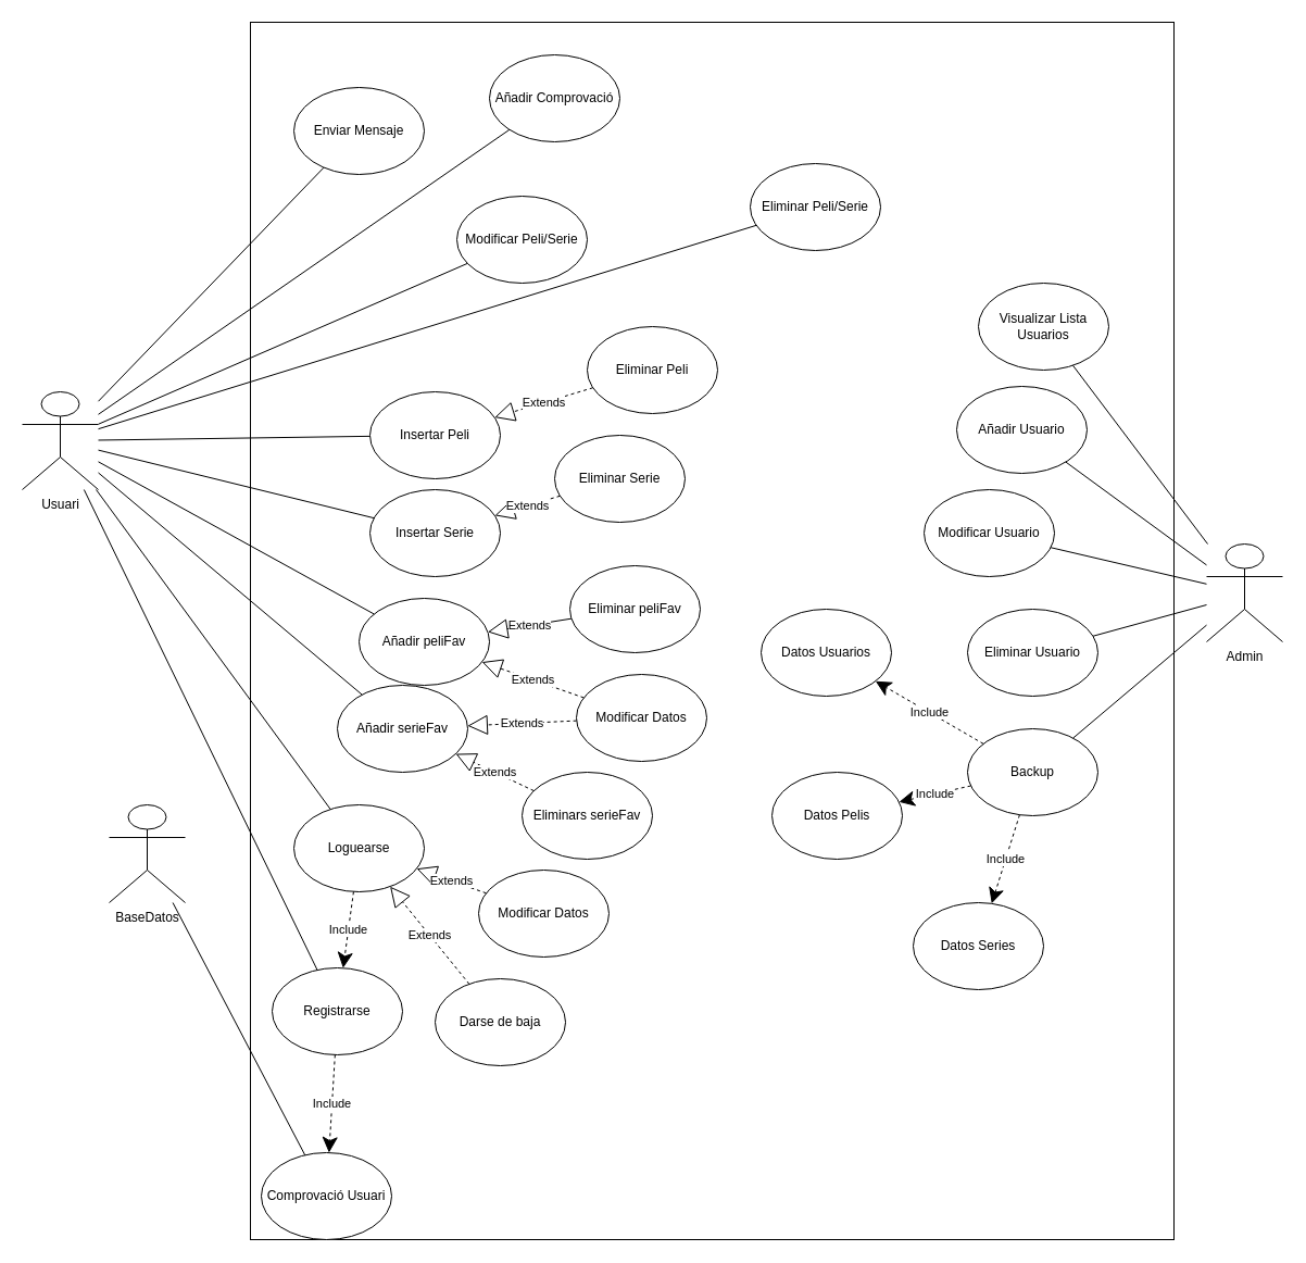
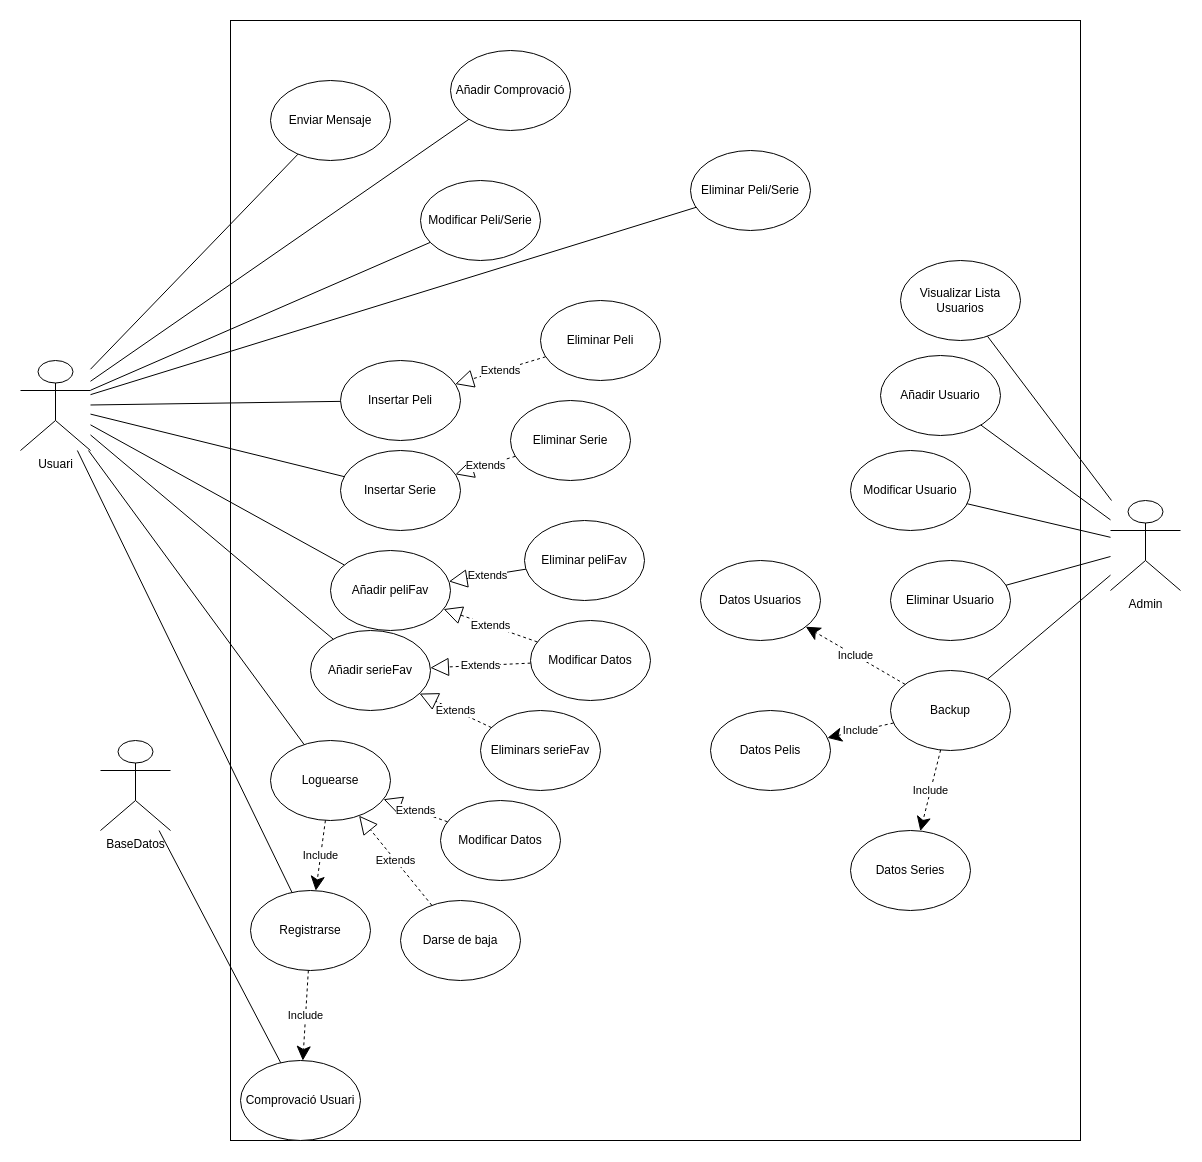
  <mxCell id="0" />
  <mxCell id="1" parent="0" />
  <mxCell id="2" value="" style="rounded=0;whiteSpace=wrap;html=1;" vertex="1" parent="1"><mxGeometry y="20" width="850" height="1120" as="geometry" x="230" /></mxCell>
  <mxCell id="3" value="Usuari" style="shape=umlActor;verticalLabelPosition=bottom;verticalAlign=top;html=1;outlineConnect=0;" vertex="1" parent="1"><mxGeometry x="20" y="360" width="70" height="90" as="geometry" /></mxCell>
  <mxCell id="4" value="Registrarse" style="ellipse;whiteSpace=wrap;html=1;" vertex="1" parent="1"><mxGeometry x="250" y="890" width="120" height="80" as="geometry" /></mxCell>
  <mxCell id="5" value="Loguearse" style="ellipse;whiteSpace=wrap;html=1;" vertex="1" parent="1"><mxGeometry x="270" y="740" width="120" height="80" as="geometry" /></mxCell>
  <mxCell id="6" value="" style="endArrow=none;html=1;rounded=0;" edge="1" parent="1" source="3" target="5"><mxGeometry width="50" height="50" relative="1" as="geometry"><mxPoint x="620" y="610" as="sourcePoint" /><mxPoint x="670" y="560" as="targetPoint" /></mxGeometry></mxCell>
  <mxCell id="7" value="" style="endArrow=none;html=1;rounded=0;" edge="1" parent="1" source="3" target="4"><mxGeometry width="50" height="50" relative="1" as="geometry"><mxPoint x="210" y="392" as="sourcePoint" /><mxPoint x="298" y="359" as="targetPoint" /></mxGeometry></mxCell>
  <mxCell id="8" value="Include" style="endArrow=classic;endSize=12;dashed=1;html=1;rounded=0;endFill=1;" edge="1" parent="1" source="5" target="4"><mxGeometry width="160" relative="1" as="geometry"><mxPoint x="560" y="580" as="sourcePoint" /><mxPoint x="120" y="630" as="targetPoint" /><mxPoint as="offset" /></mxGeometry></mxCell>
  <mxCell id="9" value="Modificar Datos" style="ellipse;whiteSpace=wrap;html=1;" vertex="1" parent="1"><mxGeometry x="440" y="800" width="120" height="80" as="geometry" /></mxCell>
  <mxCell id="10" value="Darse de baja" style="ellipse;whiteSpace=wrap;html=1;" vertex="1" parent="1"><mxGeometry x="400" y="900" width="120" height="80" as="geometry" /></mxCell>
  <mxCell id="11" value="Extends" style="endArrow=block;endSize=16;endFill=0;html=1;rounded=0;dashed=1;" edge="1" parent="1" source="9" target="5"><mxGeometry x="0.005" width="160" relative="1" as="geometry"><mxPoint x="560" y="410" as="sourcePoint" /><mxPoint x="720" y="410" as="targetPoint" /><mxPoint as="offset" /></mxGeometry></mxCell>
  <mxCell id="12" value="Extends" style="endArrow=block;endSize=16;endFill=0;html=1;rounded=0;dashed=1;" edge="1" parent="1" source="10" target="5"><mxGeometry width="160" relative="1" as="geometry"><mxPoint x="309" y="238" as="sourcePoint" /><mxPoint x="341" y="302" as="targetPoint" /></mxGeometry></mxCell>
  <mxCell id="13" value="Comprovació Usuari" style="ellipse;whiteSpace=wrap;html=1;" vertex="1" parent="1"><mxGeometry x="240" y="1060" width="120" height="80" as="geometry" /></mxCell>
  <mxCell id="14" value="Include" style="endArrow=classic;endSize=12;dashed=1;html=1;rounded=0;endFill=1;" edge="1" parent="1" source="4" target="13"><mxGeometry width="160" relative="1" as="geometry"><mxPoint x="360" y="380" as="sourcePoint" /><mxPoint x="360" y="440" as="targetPoint" /><mxPoint as="offset" /></mxGeometry></mxCell>
  <mxCell id="15" value="BaseDatos" style="shape=umlActor;verticalLabelPosition=bottom;verticalAlign=top;html=1;outlineConnect=0;" vertex="1" parent="1"><mxGeometry x="100" y="740" width="70" height="90" as="geometry" /></mxCell>
  <mxCell id="16" value="" style="endArrow=none;html=1;rounded=0;" edge="1" parent="1" source="15" target="13"><mxGeometry width="50" height="50" relative="1" as="geometry"><mxPoint x="210" y="419" as="sourcePoint" /><mxPoint x="309" y="459" as="targetPoint" /></mxGeometry></mxCell>
  <mxCell id="17" value="Insertar Peli" style="ellipse;whiteSpace=wrap;html=1;" vertex="1" parent="1"><mxGeometry x="340" y="360" width="120" height="80" as="geometry" /></mxCell>
  <mxCell id="18" value="Insertar Serie" style="ellipse;whiteSpace=wrap;html=1;" vertex="1" parent="1"><mxGeometry x="340" y="450" width="120" height="80" as="geometry" /></mxCell>
  <mxCell id="19" value="" style="endArrow=none;html=1;rounded=0;" edge="1" parent="1" source="3" target="17"><mxGeometry width="50" height="50" relative="1" as="geometry"><mxPoint x="210" y="377" as="sourcePoint" /><mxPoint x="281" y="321" as="targetPoint" /></mxGeometry></mxCell>
  <mxCell id="20" value="Modificar Peli/Serie" style="ellipse;whiteSpace=wrap;html=1;" vertex="1" parent="1"><mxGeometry x="420" y="180" width="120" height="80" as="geometry" /></mxCell>
  <mxCell id="21" value="Eliminar Peli/Serie" style="ellipse;whiteSpace=wrap;html=1;" vertex="1" parent="1"><mxGeometry x="690" y="150" width="120" height="80" as="geometry" /></mxCell>
  <mxCell id="22" value="" style="endArrow=none;html=1;rounded=0;" edge="1" parent="1" source="3" target="21"><mxGeometry width="50" height="50" relative="1" as="geometry"><mxPoint x="210" y="379" as="sourcePoint" /><mxPoint x="410" y="230" as="targetPoint" /></mxGeometry></mxCell>
  <mxCell id="23" value="" style="endArrow=none;html=1;rounded=0;" edge="1" parent="1" source="3" target="20"><mxGeometry width="50" height="50" relative="1" as="geometry"><mxPoint x="220" y="389" as="sourcePoint" /><mxPoint x="420" y="240" as="targetPoint" /></mxGeometry></mxCell>
  <mxCell id="24" value="Añadir peliFav" style="ellipse;whiteSpace=wrap;html=1;" vertex="1" parent="1"><mxGeometry x="330" y="550" width="120" height="80" as="geometry" /></mxCell>
  <mxCell id="25" value="Añadir serieFav" style="ellipse;whiteSpace=wrap;html=1;" vertex="1" parent="1"><mxGeometry x="310" y="630" width="120" height="80" as="geometry" /></mxCell>
  <mxCell id="26" value="" style="endArrow=none;html=1;rounded=0;" edge="1" parent="1" source="3" target="24"><mxGeometry width="50" height="50" relative="1" as="geometry"><mxPoint x="210" y="395" as="sourcePoint" /><mxPoint x="355" y="355" as="targetPoint" /></mxGeometry></mxCell>
  <mxCell id="27" value="" style="endArrow=none;html=1;rounded=0;" edge="1" parent="1" source="3" target="25"><mxGeometry width="50" height="50" relative="1" as="geometry"><mxPoint x="220" y="405" as="sourcePoint" /><mxPoint x="365" y="365" as="targetPoint" /></mxGeometry></mxCell>
  <mxCell id="28" value="Eliminar peliFav" style="ellipse;whiteSpace=wrap;html=1;" vertex="1" parent="1"><mxGeometry x="524" y="520" width="120" height="80" as="geometry" /></mxCell>
  <mxCell id="29" value="Eliminars serieFav" style="ellipse;whiteSpace=wrap;html=1;" vertex="1" parent="1"><mxGeometry x="480" y="710" width="120" height="80" as="geometry" /></mxCell>
  <mxCell id="30" value="Extends" style="endArrow=block;endSize=16;endFill=0;html=1;rounded=0;dashed=1;" edge="1" parent="1" source="29" target="25"><mxGeometry x="0.005" width="160" relative="1" as="geometry"><mxPoint x="500" y="700" as="sourcePoint" /><mxPoint x="420" y="640" as="targetPoint" /><mxPoint as="offset" /></mxGeometry></mxCell>
  <mxCell id="31" value="Extends" style="endArrow=block;endSize=16;endFill=0;html=1;rounded=0;dashed=0;" edge="1" parent="1" source="28" target="24"><mxGeometry width="160" relative="1" as="geometry"><mxPoint x="510" y="710" as="sourcePoint" /><mxPoint x="430" y="650" as="targetPoint" /><mxPoint as="offset" /></mxGeometry></mxCell>
  <mxCell id="32" value="Eliminar Peli" style="ellipse;whiteSpace=wrap;html=1;" vertex="1" parent="1"><mxGeometry x="540" y="300" width="120" height="80" as="geometry" /></mxCell>
  <mxCell id="33" value="Eliminar Serie" style="ellipse;whiteSpace=wrap;html=1;" vertex="1" parent="1"><mxGeometry x="510" y="400" width="120" height="80" as="geometry" /></mxCell>
  <mxCell id="34" value="Extends" style="endArrow=block;endSize=16;endFill=0;html=1;rounded=0;dashed=1;" edge="1" parent="1" source="33" target="18"><mxGeometry width="160" relative="1" as="geometry"><mxPoint x="520" y="430" as="sourcePoint" /><mxPoint x="470" y="430" as="targetPoint" /><mxPoint as="offset" /></mxGeometry></mxCell>
  <mxCell id="35" value="Extends" style="endArrow=block;endSize=16;endFill=0;html=1;rounded=0;dashed=1;" edge="1" parent="1" source="32" target="17"><mxGeometry width="160" relative="1" as="geometry"><mxPoint x="530" y="440" as="sourcePoint" /><mxPoint x="480" y="440" as="targetPoint" /><mxPoint as="offset" /></mxGeometry></mxCell>
  <mxCell id="36" value="Modificar Datos" style="ellipse;whiteSpace=wrap;html=1;" vertex="1" parent="1"><mxGeometry x="530" y="620" width="120" height="80" as="geometry" /></mxCell>
  <mxCell id="37" value="Extends" style="endArrow=block;endSize=16;endFill=0;html=1;rounded=0;dashed=1;" edge="1" parent="1" source="36" target="24"><mxGeometry width="160" relative="1" as="geometry"><mxPoint x="560" y="423" as="sourcePoint" /><mxPoint x="470" y="427" as="targetPoint" /><mxPoint as="offset" /></mxGeometry></mxCell>
  <mxCell id="38" value="Extends" style="endArrow=block;endSize=16;endFill=0;html=1;rounded=0;dashed=1;" edge="1" parent="1" source="36" target="25"><mxGeometry width="160" relative="1" as="geometry"><mxPoint x="570" y="433" as="sourcePoint" /><mxPoint x="480" y="437" as="targetPoint" /><mxPoint as="offset" /></mxGeometry></mxCell>
  <mxCell id="39" value="Añadir Comprovació" style="ellipse;whiteSpace=wrap;html=1;" vertex="1" parent="1"><mxGeometry x="450" y="50" width="120" height="80" as="geometry" /></mxCell>
  <mxCell id="40" value="" style="endArrow=none;html=1;rounded=0;" edge="1" parent="1" source="3" target="39"><mxGeometry width="50" height="50" relative="1" as="geometry"><mxPoint x="210" y="375" as="sourcePoint" /><mxPoint x="323" y="277" as="targetPoint" /></mxGeometry></mxCell>
  <mxCell id="41" value="Enviar Mensaje" style="ellipse;whiteSpace=wrap;html=1;" vertex="1" parent="1"><mxGeometry x="270" y="80" width="120" height="80" as="geometry" /></mxCell>
  <mxCell id="42" value="" style="endArrow=none;html=1;rounded=0;" edge="1" parent="1" source="3" target="41"><mxGeometry width="50" height="50" relative="1" as="geometry"><mxPoint x="207" y="360" as="sourcePoint" /><mxPoint x="324" y="196" as="targetPoint" /></mxGeometry></mxCell>
  <mxCell id="43" value="Admin" style="shape=umlActor;verticalLabelPosition=bottom;verticalAlign=top;html=1;outlineConnect=0;" vertex="1" parent="1"><mxGeometry x="1110" y="500" width="70" height="90" as="geometry" /></mxCell>
  <mxCell id="44" value="Añadir Usuario" style="ellipse;whiteSpace=wrap;html=1;" vertex="1" parent="1"><mxGeometry x="880" y="355" width="120" height="80" as="geometry" /></mxCell>
  <mxCell id="45" value="Modificar Usuario" style="ellipse;whiteSpace=wrap;html=1;" vertex="1" parent="1"><mxGeometry x="850" y="450" width="120" height="80" as="geometry" /></mxCell>
  <mxCell id="46" value="Eliminar Usuario" style="ellipse;whiteSpace=wrap;html=1;" vertex="1" parent="1"><mxGeometry x="890" y="560" width="120" height="80" as="geometry" /></mxCell>
  <mxCell id="47" value="" style="endArrow=none;html=1;rounded=0;" edge="1" parent="1" target="46"><mxGeometry width="50" height="50" relative="1" as="geometry"><mxPoint x="1110" y="556" as="sourcePoint" /><mxPoint x="670" y="510" as="targetPoint" /></mxGeometry></mxCell>
  <mxCell id="48" value="" style="endArrow=none;html=1;rounded=0;" edge="1" parent="1" source="43" target="45"><mxGeometry width="50" height="50" relative="1" as="geometry"><mxPoint x="1120" y="566" as="sourcePoint" /><mxPoint x="1062" y="583" as="targetPoint" /></mxGeometry></mxCell>
  <mxCell id="49" value="" style="endArrow=none;html=1;rounded=0;" edge="1" parent="1" source="43" target="44"><mxGeometry width="50" height="50" relative="1" as="geometry"><mxPoint x="1130" y="576" as="sourcePoint" /><mxPoint x="1100" y="430" as="targetPoint" /></mxGeometry></mxCell>
  <mxCell id="50" value="Visualizar Lista Usuarios" style="ellipse;whiteSpace=wrap;html=1;" vertex="1" parent="1"><mxGeometry x="900" width="120" height="80" as="geometry" y="260" /></mxCell>
  <mxCell id="51" value="" style="endArrow=none;html=1;rounded=0;" edge="1" parent="1" source="43" target="50"><mxGeometry width="50" height="50" relative="1" as="geometry"><mxPoint x="1120" y="518" as="sourcePoint" /><mxPoint x="1039" y="434" as="targetPoint" /></mxGeometry></mxCell>
  <mxCell id="52" value="Backup" style="ellipse;whiteSpace=wrap;html=1;" vertex="1" parent="1"><mxGeometry x="890" y="670" width="120" height="80" as="geometry" /></mxCell>
  <mxCell id="53" value="" style="endArrow=none;html=1;rounded=0;" edge="1" parent="1" source="43" target="52"><mxGeometry width="50" height="50" relative="1" as="geometry"><mxPoint x="1120" y="566" as="sourcePoint" /><mxPoint x="1062" y="584" as="targetPoint" /></mxGeometry></mxCell>
  <mxCell id="54" value="Datos Usuarios" style="ellipse;whiteSpace=wrap;html=1;" vertex="1" parent="1"><mxGeometry x="700" y="560" width="120" height="80" as="geometry" /></mxCell>
  <mxCell id="55" value="Datos Pelis" style="ellipse;whiteSpace=wrap;html=1;" vertex="1" parent="1"><mxGeometry x="710" y="710" width="120" height="80" as="geometry" /></mxCell>
- <mxCell id="56" value="Datos Series" style="ellipse;whiteSpace=wrap;html=1;" vertex="1" parent="1"><mxGeometry x="840" y="830" width="120" height="80" as="geometry" /></mxCell>
+ <mxCell id="56" value="Datos Series" style="ellipse;whiteSpace=wrap;html=1;" vertex="1" parent="1"><mxGeometry x="850" y="830" width="120" height="80" as="geometry" /></mxCell>
  <mxCell id="57" value="Include" style="endArrow=classic;endSize=12;dashed=1;html=1;rounded=0;endFill=1;" edge="1" parent="1" source="52" target="55"><mxGeometry width="160" relative="1" as="geometry"><mxPoint x="335" y="830" as="sourcePoint" /><mxPoint x="325" y="900" as="targetPoint" /><mxPoint as="offset" /></mxGeometry></mxCell>
  <mxCell id="58" value="Include" style="endArrow=classic;endSize=12;dashed=1;html=1;rounded=0;endFill=1;" edge="1" parent="1" source="52" target="54"><mxGeometry width="160" relative="1" as="geometry"><mxPoint x="345" y="840" as="sourcePoint" /><mxPoint x="335" y="910" as="targetPoint" /><mxPoint as="offset" /></mxGeometry></mxCell>
  <mxCell id="59" value="Include" style="endArrow=classic;endSize=12;dashed=1;html=1;rounded=0;endFill=1;" edge="1" parent="1" source="52" target="56"><mxGeometry width="160" relative="1" as="geometry"><mxPoint x="355" y="850" as="sourcePoint" /><mxPoint x="345" y="920" as="targetPoint" /><mxPoint as="offset" /></mxGeometry></mxCell>
  <mxCell id="60" value="" style="endArrow=none;html=1;rounded=0;" edge="1" parent="1" source="3" target="18"><mxGeometry width="50" height="50" relative="1" as="geometry"><mxPoint x="100" y="414" as="sourcePoint" /><mxPoint x="350" y="411" as="targetPoint" /></mxGeometry></mxCell>
